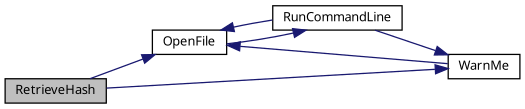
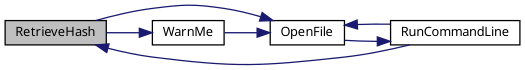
  digraph {
    fontname="Noto Sans"
    rankdir=LR
    node [color=black fillcolor=white fontname="Noto Sans" fontsize=10 shape=record style=filled]
    edge [color=midnightblue fontname="Noto Sans" fontsize=10 labelfontname=Helvetica labelfontsize=10 style=solid]
    n1 [fillcolor=grey75 fontcolor=black height=0.2 label=RetrieveHash width=0.4]
    n2 [height=0.2 label=OpenFile width=0.4]
    n3 [height=0.2 label=WarnMe width=0.4]
    n4 [height=0.2 label=RunCommandLine width=0.4]
    n1 -> n2
    n1 -> n3
    n2 -> n4
    n3 -> n2
    n4 -> n2
-   n4 -> n3
+   n4 -> n1
  }
